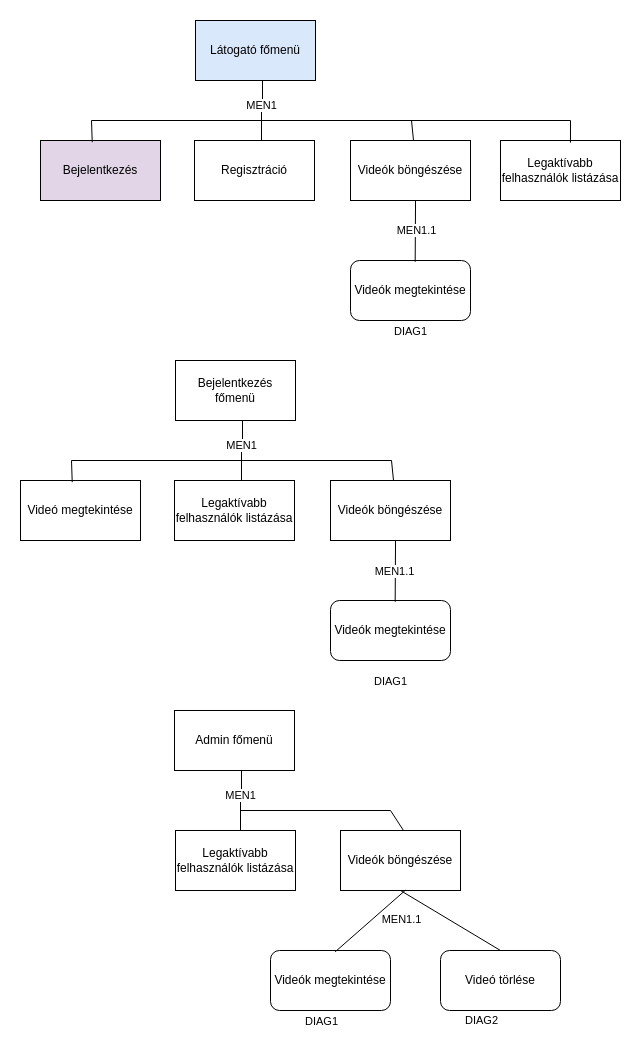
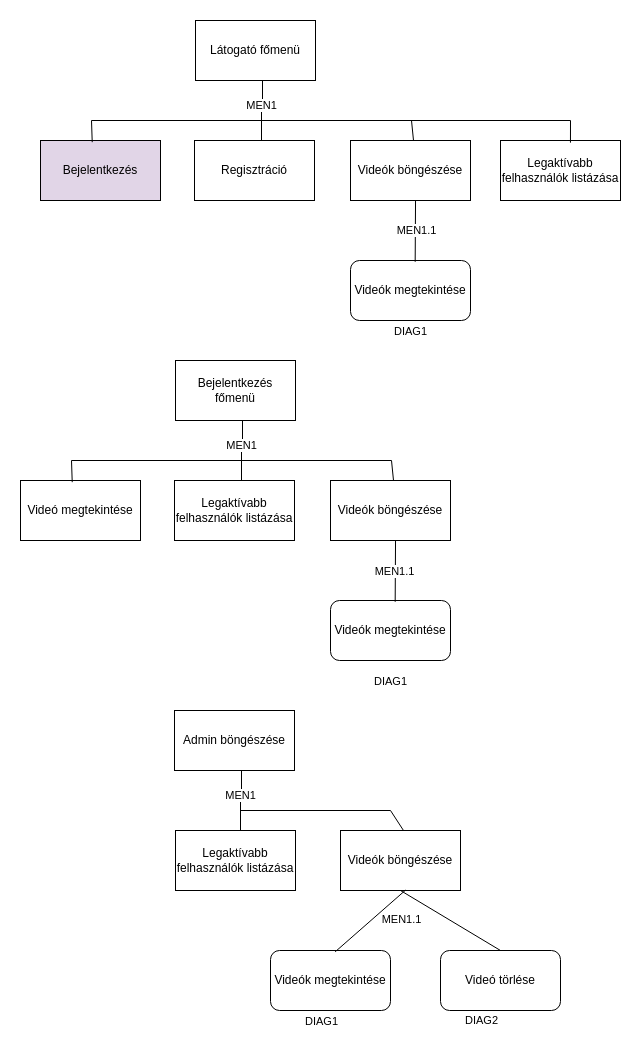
  <mxCell id="0" />
  <mxCell id="1" parent="0" />
  <mxCell id="2" style="edgeStyle=orthogonalEdgeStyle;rounded=0;orthogonalLoop=1;jettySize=auto;html=1;exitX=0.5;exitY=1;exitDx=0;exitDy=0;entryX=0.5;entryY=0;entryDx=0;entryDy=0;endArrow=none;endFill=0;" edge="1" parent="1"><mxGeometry relative="1" as="geometry"><mxPoint x="262" y="80" as="sourcePoint" /><mxPoint x="261" y="140" as="targetPoint" /><Array as="points"><mxPoint x="262" y="100" /><mxPoint x="261" y="100" /></Array></mxGeometry></mxCell>
  <mxCell id="3" value="MEN1" style="edgeLabel;html=1;align=center;verticalAlign=middle;resizable=0;points=[];" vertex="1" connectable="0" parent="2"><mxGeometry x="-0.169" y="-1" relative="1" as="geometry"><mxPoint as="offset" /></mxGeometry></mxCell>
- <mxCell id="4" value="&lt;div&gt;Látogató főmenü&lt;/div&gt;" style="rounded=0;whiteSpace=wrap;html=1;fillColor=#dae8fc;" vertex="1" parent="1"><mxGeometry x="195" y="20" width="120" height="60" as="geometry" /></mxCell>
+ <mxCell id="4" value="&lt;div&gt;Látogató főmenü&lt;/div&gt;" style="rounded=0;whiteSpace=wrap;html=1;" vertex="1" parent="1"><mxGeometry x="195" y="20" width="120" height="60" as="geometry" /></mxCell>
  <mxCell id="5" value="Bejelentkezés" style="rounded=0;whiteSpace=wrap;html=1;fillColor=#e1d5e7;" vertex="1" parent="1"><mxGeometry x="40" y="140" width="120" height="60" as="geometry" /></mxCell>
  <mxCell id="6" value="Regisztráció" style="rounded=0;whiteSpace=wrap;html=1;" vertex="1" parent="1"><mxGeometry x="194" y="140" width="120" height="60" as="geometry" /></mxCell>
  <mxCell id="7" value="Videók böngészése" style="rounded=0;whiteSpace=wrap;html=1;" vertex="1" parent="1"><mxGeometry x="350" y="140" width="120" height="60" as="geometry" /></mxCell>
  <mxCell id="8" value="Videók megtekintése" style="rounded=1;whiteSpace=wrap;html=1;" vertex="1" parent="1"><mxGeometry x="350" y="260" width="120" height="60" as="geometry" /></mxCell>
  <mxCell id="9" value="" style="endArrow=none;html=1;rounded=0;" edge="1" parent="1"><mxGeometry width="50" height="50" relative="1" as="geometry"><mxPoint x="91" y="120" as="sourcePoint" /><mxPoint x="261" y="120" as="targetPoint" /></mxGeometry></mxCell>
  <mxCell id="10" value="" style="endArrow=none;html=1;rounded=0;exitX=0.431;exitY=0.028;exitDx=0;exitDy=0;exitPerimeter=0;" edge="1" parent="1" source="5"><mxGeometry width="50" height="50" relative="1" as="geometry"><mxPoint x="231" y="210" as="sourcePoint" /><mxPoint x="91" y="120" as="targetPoint" /></mxGeometry></mxCell>
  <mxCell id="11" value="" style="endArrow=none;html=1;rounded=0;" edge="1" parent="1"><mxGeometry width="50" height="50" relative="1" as="geometry"><mxPoint x="411" y="120" as="sourcePoint" /><mxPoint x="261" y="120" as="targetPoint" /></mxGeometry></mxCell>
  <mxCell id="12" value="" style="endArrow=none;html=1;rounded=0;exitX=0.525;exitY=0;exitDx=0;exitDy=0;exitPerimeter=0;" edge="1" parent="1" source="7"><mxGeometry width="50" height="50" relative="1" as="geometry"><mxPoint x="231" y="210" as="sourcePoint" /><mxPoint x="411" y="120" as="targetPoint" /></mxGeometry></mxCell>
  <mxCell id="13" value="" style="endArrow=none;html=1;rounded=0;entryX=0.542;entryY=0.994;entryDx=0;entryDy=0;entryPerimeter=0;exitX=0.539;exitY=0.022;exitDx=0;exitDy=0;exitPerimeter=0;" edge="1" parent="1" source="8" target="7"><mxGeometry width="50" height="50" relative="1" as="geometry"><mxPoint x="231" y="210" as="sourcePoint" /><mxPoint x="281" y="160" as="targetPoint" /></mxGeometry></mxCell>
  <mxCell id="14" value="DIAG1" style="edgeLabel;html=1;align=center;verticalAlign=middle;resizable=0;points=[];" vertex="1" connectable="0" parent="13"><mxGeometry x="0.048" relative="1" as="geometry"><mxPoint x="-5" y="101" as="offset" /></mxGeometry></mxCell>
  <mxCell id="15" value="MEN1.1" style="edgeLabel;html=1;align=center;verticalAlign=middle;resizable=0;points=[];" vertex="1" connectable="0" parent="13"><mxGeometry x="0.042" y="-1" relative="1" as="geometry"><mxPoint as="offset" /></mxGeometry></mxCell>
  <mxCell id="16" style="edgeStyle=orthogonalEdgeStyle;rounded=0;orthogonalLoop=1;jettySize=auto;html=1;exitX=0.5;exitY=1;exitDx=0;exitDy=0;entryX=0.5;entryY=0;entryDx=0;entryDy=0;endArrow=none;endFill=0;" edge="1" parent="1"><mxGeometry relative="1" as="geometry"><mxPoint x="242" y="420" as="sourcePoint" /><mxPoint x="241" y="480" as="targetPoint" /><Array as="points"><mxPoint x="242" y="440" /><mxPoint x="241" y="440" /></Array></mxGeometry></mxCell>
  <mxCell id="17" value="MEN1" style="edgeLabel;html=1;align=center;verticalAlign=middle;resizable=0;points=[];" vertex="1" connectable="0" parent="16"><mxGeometry x="-0.169" y="-1" relative="1" as="geometry"><mxPoint as="offset" /></mxGeometry></mxCell>
  <mxCell id="18" value="&lt;div&gt;Bejelentkezés főmenü&lt;/div&gt;" style="rounded=0;whiteSpace=wrap;html=1;" vertex="1" parent="1"><mxGeometry x="175" y="360" width="120" height="60" as="geometry" /></mxCell>
  <mxCell id="19" value="Videó megtekintése" style="rounded=0;whiteSpace=wrap;html=1;" vertex="1" parent="1"><mxGeometry x="20" y="480" width="120" height="60" as="geometry" /></mxCell>
  <mxCell id="20" value="Legaktívabb felhasználók listázása" style="rounded=0;whiteSpace=wrap;html=1;" vertex="1" parent="1"><mxGeometry x="174" y="480" width="120" height="60" as="geometry" /></mxCell>
  <mxCell id="21" value="Videók böngészése" style="rounded=0;whiteSpace=wrap;html=1;" vertex="1" parent="1"><mxGeometry x="330" y="480" width="120" height="60" as="geometry" /></mxCell>
  <mxCell id="22" value="Videók megtekintése" style="rounded=1;whiteSpace=wrap;html=1;" vertex="1" parent="1"><mxGeometry x="330" y="600" width="120" height="60" as="geometry" /></mxCell>
  <mxCell id="23" value="" style="endArrow=none;html=1;rounded=0;" edge="1" parent="1"><mxGeometry width="50" height="50" relative="1" as="geometry"><mxPoint x="71" y="460" as="sourcePoint" /><mxPoint x="241" y="460" as="targetPoint" /></mxGeometry></mxCell>
  <mxCell id="24" value="" style="endArrow=none;html=1;rounded=0;exitX=0.431;exitY=0.028;exitDx=0;exitDy=0;exitPerimeter=0;" edge="1" parent="1" source="19"><mxGeometry width="50" height="50" relative="1" as="geometry"><mxPoint x="211" y="550" as="sourcePoint" /><mxPoint x="71" y="460" as="targetPoint" /></mxGeometry></mxCell>
  <mxCell id="25" value="" style="endArrow=none;html=1;rounded=0;" edge="1" parent="1"><mxGeometry width="50" height="50" relative="1" as="geometry"><mxPoint x="391" y="460" as="sourcePoint" /><mxPoint x="241" y="460" as="targetPoint" /></mxGeometry></mxCell>
  <mxCell id="26" value="" style="endArrow=none;html=1;rounded=0;exitX=0.525;exitY=0;exitDx=0;exitDy=0;exitPerimeter=0;" edge="1" parent="1" source="21"><mxGeometry width="50" height="50" relative="1" as="geometry"><mxPoint x="211" y="550" as="sourcePoint" /><mxPoint x="391" y="460" as="targetPoint" /></mxGeometry></mxCell>
  <mxCell id="27" value="" style="endArrow=none;html=1;rounded=0;entryX=0.542;entryY=0.994;entryDx=0;entryDy=0;entryPerimeter=0;exitX=0.539;exitY=0.022;exitDx=0;exitDy=0;exitPerimeter=0;" edge="1" parent="1" source="22" target="21"><mxGeometry width="50" height="50" relative="1" as="geometry"><mxPoint x="211" y="550" as="sourcePoint" /><mxPoint x="261" y="500" as="targetPoint" /></mxGeometry></mxCell>
  <mxCell id="28" value="DIAG1" style="edgeLabel;html=1;align=center;verticalAlign=middle;resizable=0;points=[];" vertex="1" connectable="0" parent="27"><mxGeometry x="0.048" relative="1" as="geometry"><mxPoint x="-5" y="111" as="offset" /></mxGeometry></mxCell>
  <mxCell id="29" value="MEN1.1" style="edgeLabel;html=1;align=center;verticalAlign=middle;resizable=0;points=[];" vertex="1" connectable="0" parent="27"><mxGeometry x="0.019" y="1" relative="1" as="geometry"><mxPoint as="offset" /></mxGeometry></mxCell>
  <mxCell id="30" value="Legaktívabb felhasználók listázása" style="rounded=0;whiteSpace=wrap;html=1;" vertex="1" parent="1"><mxGeometry x="500" y="140" width="120" height="60" as="geometry" /></mxCell>
  <mxCell id="31" value="" style="endArrow=none;html=1;rounded=0;" edge="1" parent="1"><mxGeometry width="50" height="50" relative="1" as="geometry"><mxPoint x="570" y="120" as="sourcePoint" /><mxPoint x="410" y="120" as="targetPoint" /></mxGeometry></mxCell>
  <mxCell id="32" value="" style="endArrow=none;html=1;rounded=0;exitX=0.583;exitY=0.036;exitDx=0;exitDy=0;exitPerimeter=0;" edge="1" parent="1" source="30"><mxGeometry width="50" height="50" relative="1" as="geometry"><mxPoint x="470" y="320" as="sourcePoint" /><mxPoint x="570" y="120" as="targetPoint" /></mxGeometry></mxCell>
  <mxCell id="33" style="edgeStyle=orthogonalEdgeStyle;rounded=0;orthogonalLoop=1;jettySize=auto;html=1;exitX=0.5;exitY=1;exitDx=0;exitDy=0;entryX=0.5;entryY=0;entryDx=0;entryDy=0;endArrow=none;endFill=0;" edge="1" parent="1"><mxGeometry relative="1" as="geometry"><mxPoint x="241" y="770" as="sourcePoint" /><mxPoint x="240" y="830" as="targetPoint" /><Array as="points"><mxPoint x="241" y="790" /><mxPoint x="240" y="790" /></Array></mxGeometry></mxCell>
  <mxCell id="34" value="MEN1" style="edgeLabel;html=1;align=center;verticalAlign=middle;resizable=0;points=[];" vertex="1" connectable="0" parent="33"><mxGeometry x="-0.169" y="-1" relative="1" as="geometry"><mxPoint as="offset" /></mxGeometry></mxCell>
- <mxCell id="35" value="Admin főmenü" style="rounded=0;whiteSpace=wrap;html=1;" vertex="1" parent="1"><mxGeometry x="174" y="710" width="120" height="60" as="geometry" /></mxCell>
+ <mxCell id="35" value="Admin böngészése" style="rounded=0;whiteSpace=wrap;html=1;" vertex="1" parent="1"><mxGeometry x="174" y="710" width="120" height="60" as="geometry" /></mxCell>
  <mxCell id="36" value="Legaktívabb felhasználók listázása" style="rounded=0;whiteSpace=wrap;html=1;" vertex="1" parent="1"><mxGeometry x="175" y="830" width="120" height="60" as="geometry" /></mxCell>
  <mxCell id="37" style="rounded=0;orthogonalLoop=1;jettySize=auto;html=1;exitX=0.5;exitY=1;exitDx=0;exitDy=0;entryX=0.5;entryY=0;entryDx=0;entryDy=0;endArrow=none;endFill=0;" edge="1" parent="1" source="38" target="45"><mxGeometry relative="1" as="geometry" /></mxCell>
  <mxCell id="38" value="Videók böngészése" style="rounded=0;whiteSpace=wrap;html=1;" vertex="1" parent="1"><mxGeometry x="340" y="830" width="120" height="60" as="geometry" /></mxCell>
  <mxCell id="39" value="Videók megtekintése" style="rounded=1;whiteSpace=wrap;html=1;" vertex="1" parent="1"><mxGeometry x="270" y="950" width="120" height="60" as="geometry" /></mxCell>
  <mxCell id="40" value="" style="endArrow=none;html=1;rounded=0;" edge="1" parent="1"><mxGeometry width="50" height="50" relative="1" as="geometry"><mxPoint x="390" y="810" as="sourcePoint" /><mxPoint x="240" y="810" as="targetPoint" /></mxGeometry></mxCell>
  <mxCell id="41" value="" style="endArrow=none;html=1;rounded=0;exitX=0.525;exitY=0;exitDx=0;exitDy=0;exitPerimeter=0;" edge="1" parent="1" source="38"><mxGeometry width="50" height="50" relative="1" as="geometry"><mxPoint x="210" y="900" as="sourcePoint" /><mxPoint x="390" y="810" as="targetPoint" /></mxGeometry></mxCell>
  <mxCell id="42" value="" style="endArrow=none;html=1;rounded=0;entryX=0.542;entryY=0.994;entryDx=0;entryDy=0;entryPerimeter=0;exitX=0.539;exitY=0.022;exitDx=0;exitDy=0;exitPerimeter=0;" edge="1" parent="1" source="39" target="38"><mxGeometry width="50" height="50" relative="1" as="geometry"><mxPoint x="210" y="900" as="sourcePoint" /><mxPoint x="260" y="850" as="targetPoint" /></mxGeometry></mxCell>
  <mxCell id="43" value="DIAG1" style="edgeLabel;html=1;align=center;verticalAlign=middle;resizable=0;points=[];" vertex="1" connectable="0" parent="42"><mxGeometry x="0.048" relative="1" as="geometry"><mxPoint x="-51" y="101" as="offset" /></mxGeometry></mxCell>
  <mxCell id="44" value="MEN1.1" style="edgeLabel;html=1;align=center;verticalAlign=middle;resizable=0;points=[];" vertex="1" connectable="0" parent="42"><mxGeometry x="0.019" y="1" relative="1" as="geometry"><mxPoint x="30" as="offset" /></mxGeometry></mxCell>
  <mxCell id="45" value="Videó törlése" style="rounded=1;whiteSpace=wrap;html=1;" vertex="1" parent="1"><mxGeometry x="440" y="950" width="120" height="60" as="geometry" /></mxCell>
  <mxCell id="46" value="DIAG2" style="edgeLabel;html=1;align=center;verticalAlign=middle;resizable=0;points=[];" vertex="1" connectable="0" parent="1"><mxGeometry x="480.004" y="1019.996" as="geometry" /></mxCell>
